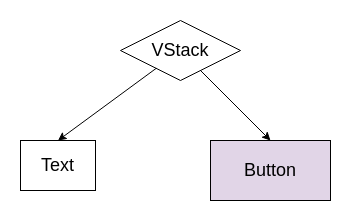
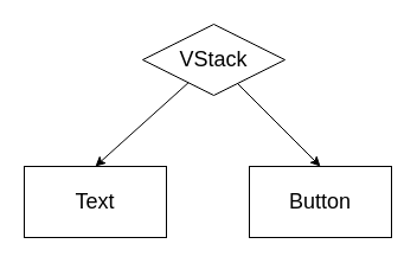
  <mxCell id="0" />
  <mxCell id="1" parent="0" />
  <mxCell id="2" value="&lt;font style=&quot;font-size: 18px&quot;&gt;VStack&lt;/font&gt;" style="rhombus;whiteSpace=wrap;html=1;" vertex="1" parent="1"><mxGeometry x="120" y="20" width="120" height="60" as="geometry" /></mxCell>
- <mxCell id="3" value="&lt;span style=&quot;font-size: 18px&quot;&gt;Text&lt;/span&gt;" style="rounded=0;whiteSpace=wrap;html=1;" vertex="1" parent="1"><mxGeometry x="20" y="140" width="75" height="50" as="geometry" /></mxCell>
- <mxCell id="4" value="&lt;span style=&quot;font-size: 18px&quot;&gt;Button&lt;/span&gt;" style="rounded=0;whiteSpace=wrap;html=1;fillColor=#e1d5e7;" vertex="1" parent="1"><mxGeometry x="210" y="140" width="120" height="60" as="geometry" /></mxCell>
+ <mxCell id="3" value="&lt;span style=&quot;font-size: 18px&quot;&gt;Text&lt;/span&gt;" style="rounded=0;whiteSpace=wrap;html=1;" vertex="1" parent="1"><mxGeometry x="20" y="140" width="120" height="60" as="geometry" /></mxCell>
+ <mxCell id="4" value="&lt;span style=&quot;font-size: 18px&quot;&gt;Button&lt;/span&gt;" style="rounded=0;whiteSpace=wrap;html=1;" vertex="1" parent="1"><mxGeometry x="210" y="140" width="120" height="60" as="geometry" /></mxCell>
  <mxCell id="5" value="" style="endArrow=classic;html=1;rounded=0;fontSize=18;entryX=0.5;entryY=0;entryDx=0;entryDy=0;" edge="1" parent="1" source="2" target="3"><mxGeometry width="50" height="50" relative="1" as="geometry"><mxPoint x="110" y="140" as="sourcePoint" /><mxPoint x="160" y="90" as="targetPoint" /></mxGeometry></mxCell>
  <mxCell id="6" value="" style="endArrow=classic;html=1;rounded=0;fontSize=18;entryX=0.5;entryY=0;entryDx=0;entryDy=0;exitX=0.75;exitY=1;exitDx=0;exitDy=0;" edge="1" parent="1" source="2" target="4"><mxGeometry width="50" height="50" relative="1" as="geometry"><mxPoint x="161.393" y="90" as="sourcePoint" /><mxPoint x="107.04" y="147" as="targetPoint" /></mxGeometry></mxCell>
